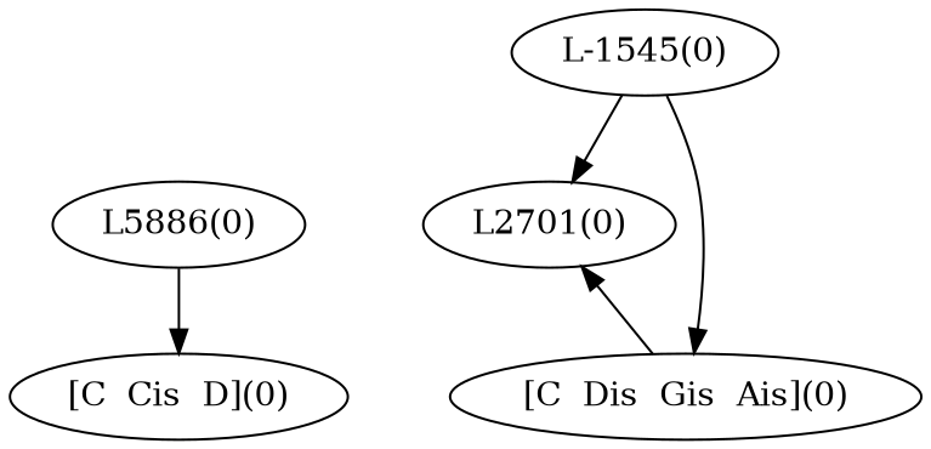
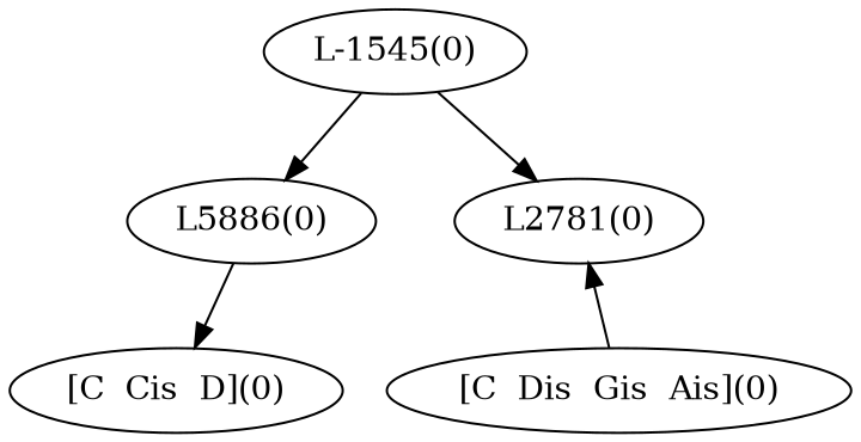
  digraph {
    "L5886(0)"
-   "L2781(0)" [label="L2701(0)"]
+   "L2781(0)"
    n3 [label="L-1545(0)"]
    "[C  Cis  D](0)"
    "[C  Dis  Gis  Ais](0)"
    subgraph sub_1 {
      rank=same
      "L5886(0)"
      "L2781(0)"
    }
    subgraph sub_2 {
      rank=min
      n3
    }
    subgraph sub_3 {
      rank=max
      "[C  Cis  D](0)"
      "[C  Dis  Gis  Ais](0)"
    }
    "L5886(0)" -> "[C  Cis  D](0)"
-   n3 -> "[C  Dis  Gis  Ais](0)"
+   n3 -> "L5886(0)"
    n3 -> "L2781(0)"
    "[C  Dis  Gis  Ais](0)" -> "L2781(0)"
  }
